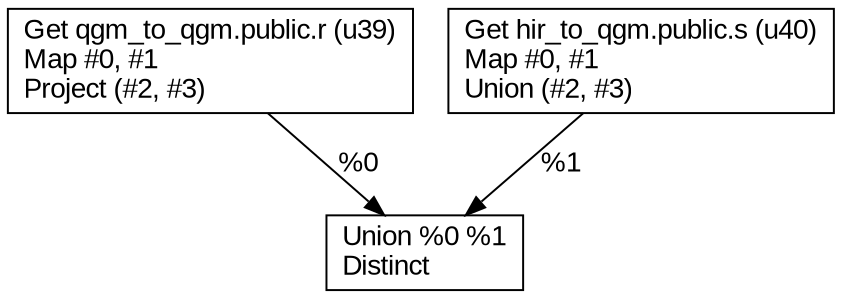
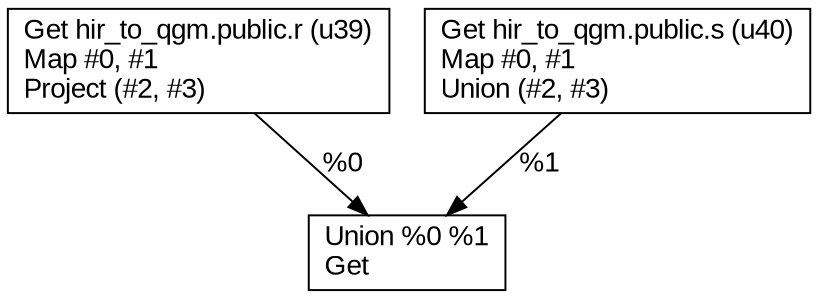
  digraph {
    fontname="Liberation Sans"
    node [fontname="Liberation Sans" shape=record]
    edge [fontname="Liberation Sans"]
-   n1 [label="Get qgm_to_qgm.public.r (u39)\lMap #0, #1\lProject (#2, #3)\l"]
-   n2 [label="Union %0 %1\lDistinct\l"]
+   n1 [label="Get hir_to_qgm.public.r (u39)\lMap #0, #1\lProject (#2, #3)\l"]
+   n2 [label="Union %0 %1\lGet\l"]
    n3 [label="Get hir_to_qgm.public.s (u40)\lMap #0, #1\lUnion (#2, #3)\l"]
    n1 -> n2 [label="%0\l"]
    n3 -> n2 [label="%1\l"]
  }
